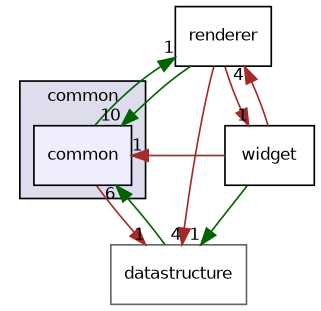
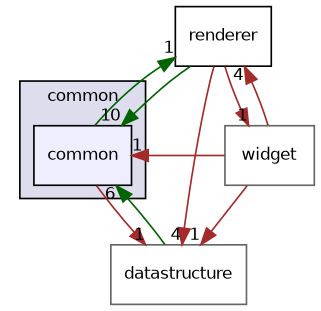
  digraph {
    compound=true
    node [color=black fontname=Helvetica fontsize=10 shape=box]
    edge [color=brown headlabel=1 labeldistance=1.5 labelfontname=Helvetica labelfontsize=10]
    n1 [fillcolor="#eeeeff" label=common pencolor=black style=filled]
    n2 [label=renderer]
    n3 [color=gray40 label=datastructure]
-   n4 [fillcolor=white label=widget style=filled]
+   n4 [color=gray40 fillcolor=white label=widget style=filled]
    subgraph cluster_1 {
      bgcolor="#ddddee"
      fontname=Helvetica
      fontsize=10
      label=common
      pencolor=black
      n1
    }
    n1 -> n2 [color=darkgreen]
    n1 -> n3
    n2 -> n1 [color=darkgreen headlabel=10]
    n2 -> n3 [headlabel=4]
    n2 -> n4
    n3 -> n1 [color=darkgreen headlabel=6]
    n4 -> n1
    n4 -> n2 [headlabel=4]
-   n4 -> n3 [color=darkgreen]
+   n4 -> n3
  }
